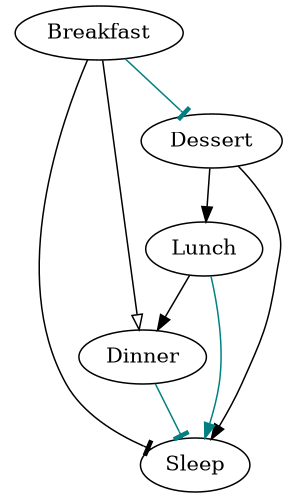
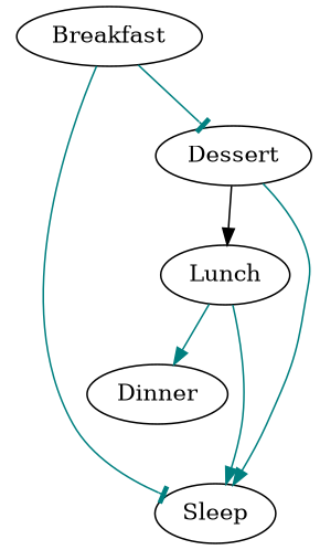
  digraph {
    edge [arrowhead=normal color=teal]
    Breakfast
    Dinner
    Sleep
    Dessert
    Lunch
-   Breakfast -> Dinner [arrowhead=onormal color=black]
-   Breakfast -> Sleep [arrowhead=tee color=black]
+   Breakfast -> Sleep [arrowhead=tee]
    Breakfast -> Dessert [arrowhead=tee]
-   Dinner -> Sleep [arrowhead=tee]
-   Dessert -> Sleep [color=black]
+   Dessert -> Sleep
    Dessert -> Lunch [color=black]
-   Lunch -> Dinner [color=black]
+   Lunch -> Dinner
    Lunch -> Sleep
  }
